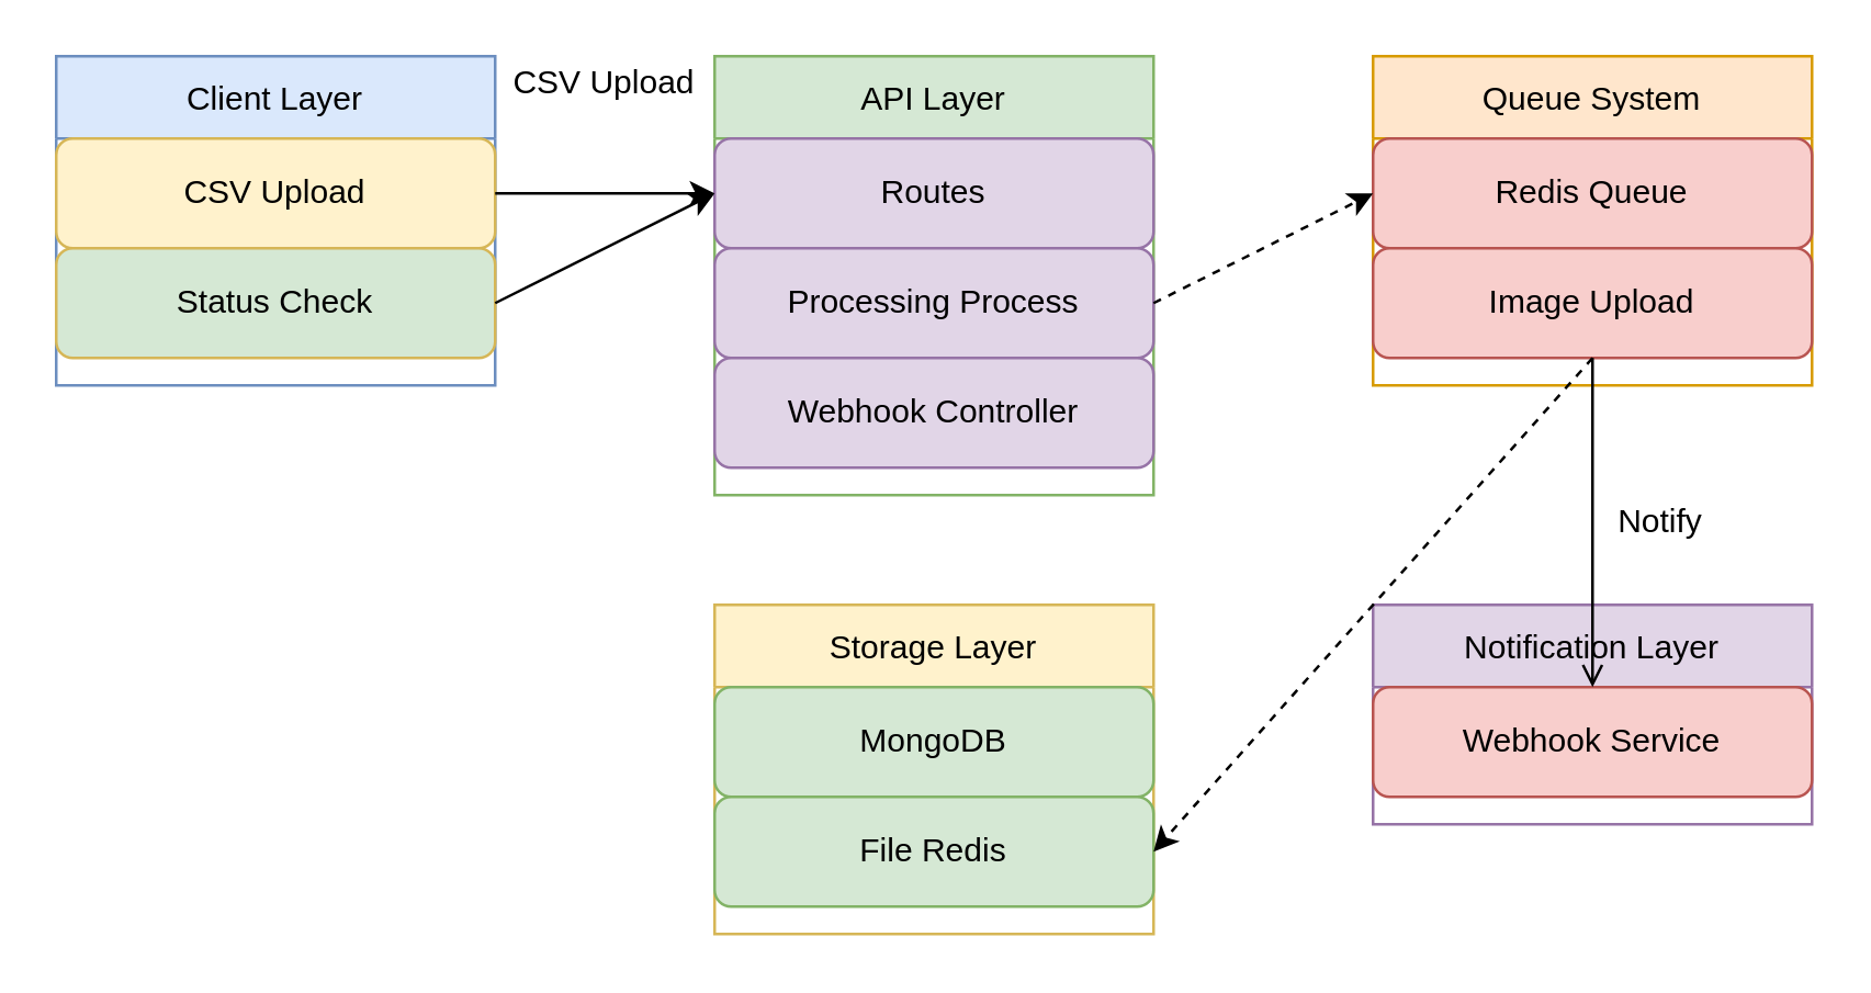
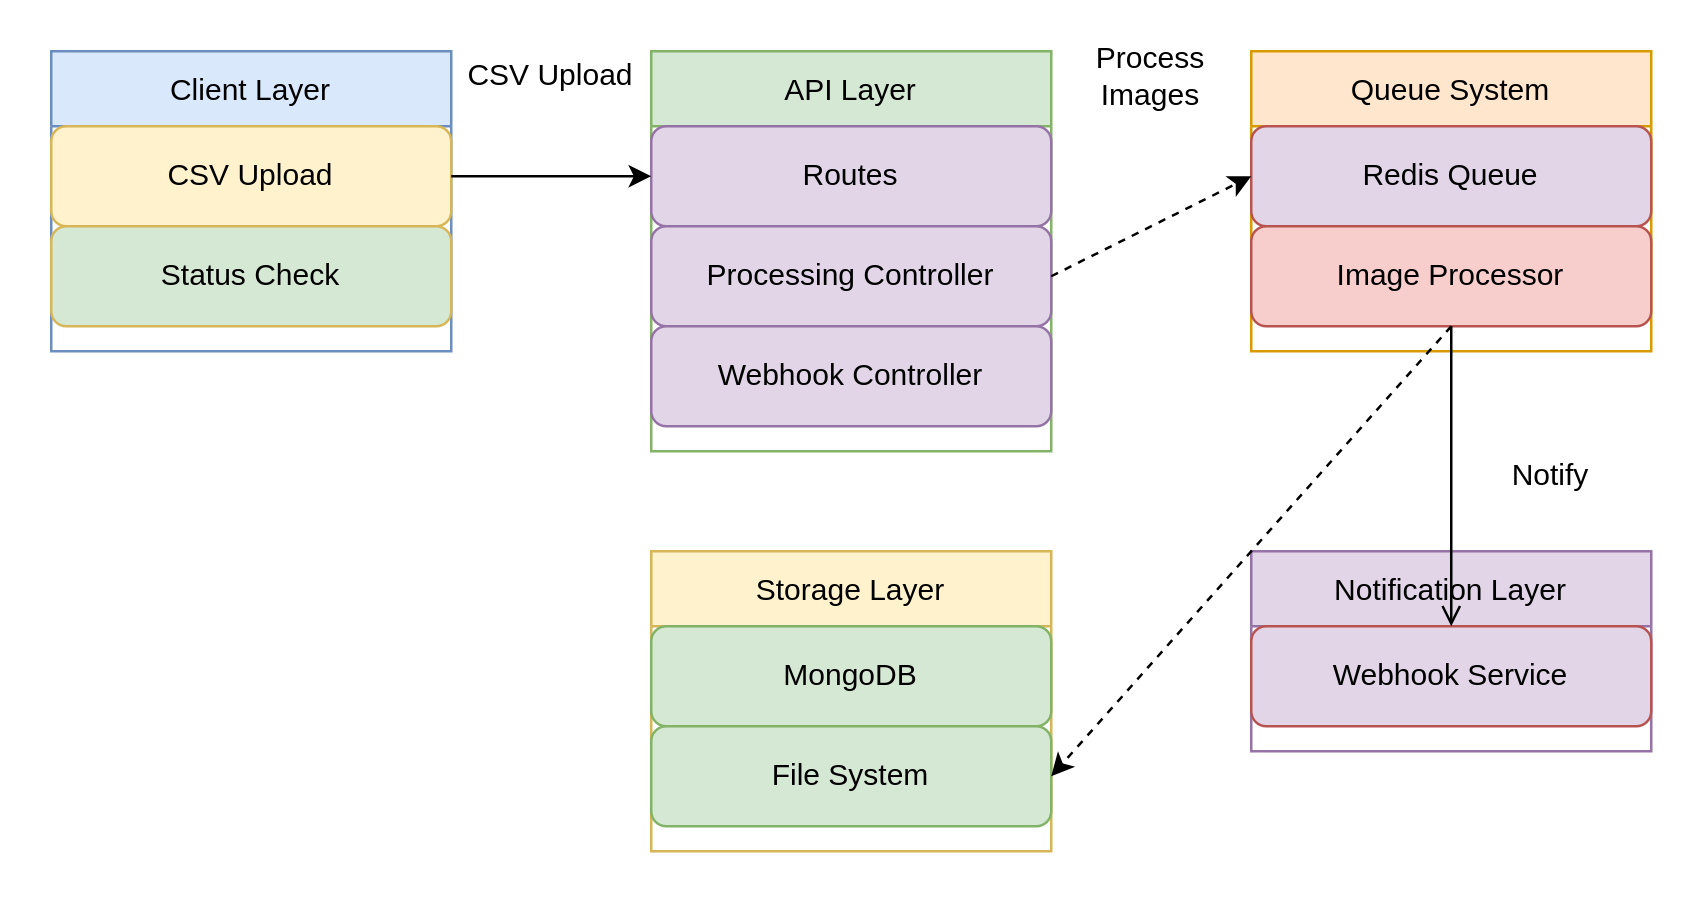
  <mxCell id="0" />
  <mxCell id="1" parent="0" />
  <mxCell id="2" value="Client Layer" style="swimlane;fontStyle=0;childLayout=stackLayout;horizontal=1;startSize=30;horizontalStack=0;resizeParent=1;resizeParentMax=0;resizeLast=0;collapsible=1;marginBottom=0;fillColor=#dae8fc;strokeColor=#6c8ebf;" vertex="1" parent="1"><mxGeometry x="20" y="20" width="160" height="120" as="geometry" /></mxCell>
  <mxCell id="3" value="CSV Upload" style="rounded=1;whiteSpace=wrap;html=1;fillColor=#fff2cc;strokeColor=#d6b656;" vertex="1" parent="2"><mxGeometry y="30" width="160" height="40" as="geometry" /></mxCell>
  <mxCell id="4" value="Status Check" style="rounded=1;whiteSpace=wrap;html=1;fillColor=#d5e8d4;strokeColor=#d6b656;" vertex="1" parent="2"><mxGeometry y="70" width="160" height="40" as="geometry" /></mxCell>
  <mxCell id="5" value="API Layer" style="swimlane;fontStyle=0;childLayout=stackLayout;horizontal=1;startSize=30;horizontalStack=0;resizeParent=1;resizeParentMax=0;resizeLast=0;collapsible=1;marginBottom=0;fillColor=#d5e8d4;strokeColor=#82b366;" vertex="1" parent="1"><mxGeometry x="260" y="20" width="160" height="160" as="geometry" /></mxCell>
  <mxCell id="6" value="Routes" style="rounded=1;whiteSpace=wrap;html=1;fillColor=#e1d5e7;strokeColor=#9673a6;" vertex="1" parent="5"><mxGeometry y="30" width="160" height="40" as="geometry" /></mxCell>
- <mxCell id="7" value="Processing Process" style="rounded=1;whiteSpace=wrap;html=1;fillColor=#e1d5e7;strokeColor=#9673a6;" vertex="1" parent="5"><mxGeometry y="70" width="160" height="40" as="geometry" /></mxCell>
+ <mxCell id="7" value="Processing Controller" style="rounded=1;whiteSpace=wrap;html=1;fillColor=#e1d5e7;strokeColor=#9673a6;" vertex="1" parent="5"><mxGeometry y="70" width="160" height="40" as="geometry" /></mxCell>
  <mxCell id="8" value="Webhook Controller" style="rounded=1;whiteSpace=wrap;html=1;fillColor=#e1d5e7;strokeColor=#9673a6;" vertex="1" parent="5"><mxGeometry y="110" width="160" height="40" as="geometry" /></mxCell>
  <mxCell id="9" value="Queue System" style="swimlane;fontStyle=0;childLayout=stackLayout;horizontal=1;startSize=30;horizontalStack=0;resizeParent=1;resizeParentMax=0;resizeLast=0;collapsible=1;marginBottom=0;fillColor=#ffe6cc;strokeColor=#d79b00;" vertex="1" parent="1"><mxGeometry x="500" y="20" width="160" height="120" as="geometry" /></mxCell>
- <mxCell id="10" value="Redis Queue" style="rounded=1;whiteSpace=wrap;html=1;fillColor=#f8cecc;strokeColor=#b85450;" vertex="1" parent="9"><mxGeometry y="30" width="160" height="40" as="geometry" /></mxCell>
- <mxCell id="11" value="Image Upload" style="rounded=1;whiteSpace=wrap;html=1;fillColor=#f8cecc;strokeColor=#b85450;" vertex="1" parent="9"><mxGeometry y="70" width="160" height="40" as="geometry" /></mxCell>
+ <mxCell id="10" value="Redis Queue" style="rounded=1;whiteSpace=wrap;html=1;fillColor=#e1d5e7;strokeColor=#b85450;" vertex="1" parent="9"><mxGeometry y="30" width="160" height="40" as="geometry" /></mxCell>
+ <mxCell id="11" value="Image Processor" style="rounded=1;whiteSpace=wrap;html=1;fillColor=#f8cecc;strokeColor=#b85450;" vertex="1" parent="9"><mxGeometry y="70" width="160" height="40" as="geometry" /></mxCell>
  <mxCell id="12" value="Storage Layer" style="swimlane;fontStyle=0;childLayout=stackLayout;horizontal=1;startSize=30;horizontalStack=0;resizeParent=1;resizeParentMax=0;resizeLast=0;collapsible=1;marginBottom=0;fillColor=#fff2cc;strokeColor=#d6b656;" vertex="1" parent="1"><mxGeometry x="260" y="220" width="160" height="120" as="geometry" /></mxCell>
  <mxCell id="13" value="MongoDB" style="rounded=1;whiteSpace=wrap;html=1;fillColor=#d5e8d4;strokeColor=#82b366;" vertex="1" parent="12"><mxGeometry y="30" width="160" height="40" as="geometry" /></mxCell>
- <mxCell id="14" value="File Redis" style="rounded=1;whiteSpace=wrap;html=1;fillColor=#d5e8d4;strokeColor=#82b366;" vertex="1" parent="12"><mxGeometry y="70" width="160" height="40" as="geometry" /></mxCell>
+ <mxCell id="14" value="File System" style="rounded=1;whiteSpace=wrap;html=1;fillColor=#d5e8d4;strokeColor=#82b366;" vertex="1" parent="12"><mxGeometry y="70" width="160" height="40" as="geometry" /></mxCell>
  <mxCell id="15" value="Notification Layer" style="swimlane;fontStyle=0;childLayout=stackLayout;horizontal=1;startSize=30;horizontalStack=0;resizeParent=1;resizeParentMax=0;resizeLast=0;collapsible=1;marginBottom=0;fillColor=#e1d5e7;strokeColor=#9673a6;" vertex="1" parent="1"><mxGeometry x="500" y="220" width="160" height="80" as="geometry" /></mxCell>
- <mxCell id="16" value="Webhook Service" style="rounded=1;whiteSpace=wrap;html=1;fillColor=#f8cecc;strokeColor=#b85450;" vertex="1" parent="15"><mxGeometry y="30" width="160" height="40" as="geometry" /></mxCell>
+ <mxCell id="16" value="Webhook Service" style="rounded=1;whiteSpace=wrap;html=1;fillColor=#e1d5e7;strokeColor=#b85450;" vertex="1" parent="15"><mxGeometry y="30" width="160" height="40" as="geometry" /></mxCell>
  <mxCell id="17" value="" style="endArrow=classic;html=1;exitX=1;exitY=0.5;exitDx=0;exitDy=0;entryX=0;entryY=0.5;entryDx=0;entryDy=0;" edge="1" parent="1" source="3" target="6"><mxGeometry width="50" height="50" relative="1" as="geometry" /></mxCell>
- <mxCell id="18" value="" style="endArrow=classic;html=1;exitX=1;exitY=0.5;exitDx=0;exitDy=0;entryX=0;entryY=0.5;entryDx=0;entryDy=0;" edge="1" parent="1" source="4" target="6"><mxGeometry width="50" height="50" relative="1" as="geometry" /></mxCell>
  <mxCell id="19" value="" style="endArrow=classic;html=1;exitX=1;exitY=0.5;exitDx=0;exitDy=0;entryX=0;entryY=0.5;entryDx=0;entryDy=0;dashed=1;" edge="1" parent="1" source="7" target="10"><mxGeometry width="50" height="50" relative="1" as="geometry" /></mxCell>
  <mxCell id="20" value="" style="endArrow=classic;html=1;exitX=0.5;exitY=1;exitDx=0;exitDy=0;entryX=1;entryY=0.5;entryDx=0;entryDy=0;dashed=1;" edge="1" parent="1" source="11" target="14"><mxGeometry width="50" height="50" relative="1" as="geometry" /></mxCell>
  <mxCell id="21" value="" style="endArrow=open;html=1;exitX=0.5;exitY=1;exitDx=0;exitDy=0;entryX=0.5;entryY=0;entryDx=0;entryDy=0;" edge="1" parent="1" source="11" target="16"><mxGeometry width="50" height="50" relative="1" as="geometry" /></mxCell>
  <mxCell id="22" value="CSV Upload" style="text;html=1;strokeColor=none;fillColor=none;align=center;verticalAlign=middle;whiteSpace=wrap;rounded=0;" vertex="1" parent="1"><mxGeometry x="180" y="20" width="80" height="20" as="geometry" /></mxCell>
- <mxCell id="24" value="Notify" style="text;html=1;strokeColor=none;fillColor=none;align=center;verticalAlign=middle;whiteSpace=wrap;rounded=0;" vertex="1" parent="1"><mxGeometry x="565" y="180" width="80" height="20" as="geometry" /></mxCell>
+ <mxCell id="23" value="Process Images" style="text;html=1;strokeColor=none;fillColor=none;align=center;verticalAlign=middle;whiteSpace=wrap;rounded=0;" vertex="1" parent="1"><mxGeometry x="420" y="20" width="80" height="20" as="geometry" /></mxCell>
+ <mxCell id="24" value="Notify" style="text;html=1;strokeColor=none;fillColor=none;align=center;verticalAlign=middle;whiteSpace=wrap;rounded=0;" vertex="1" parent="1"><mxGeometry x="580" y="180" width="80" height="20" as="geometry" /></mxCell>
